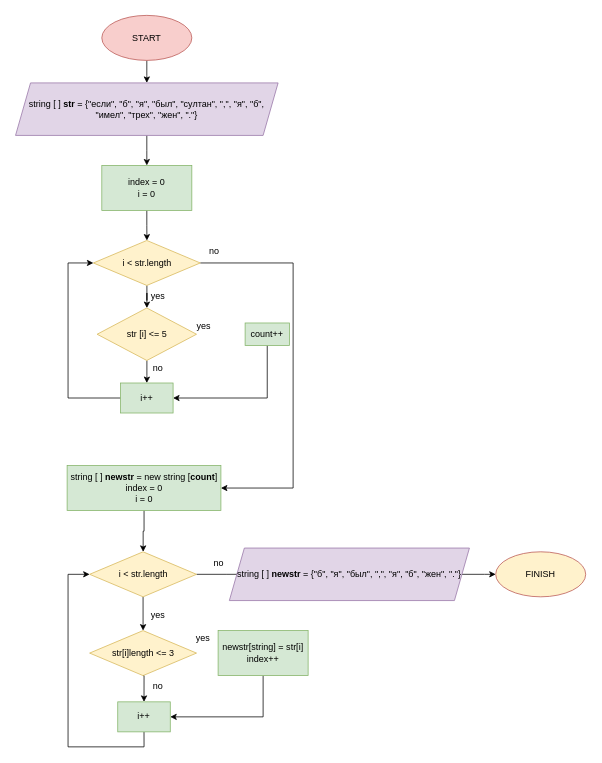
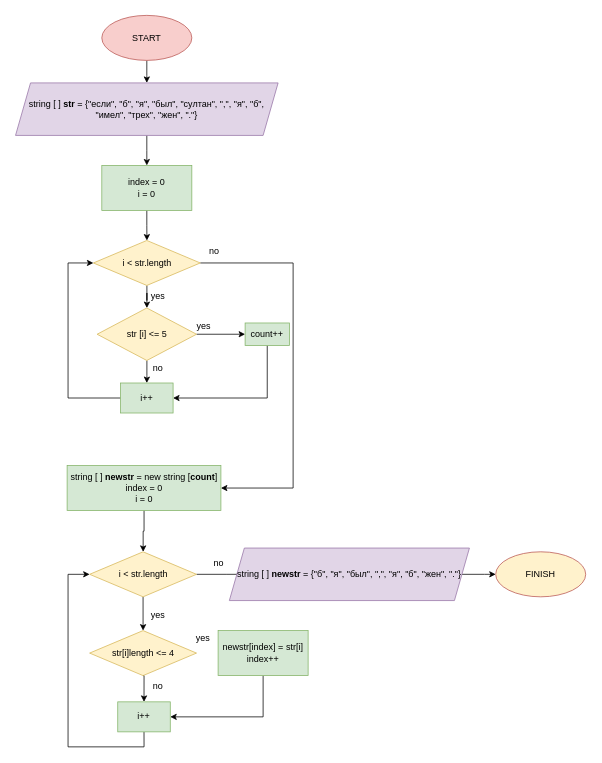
  <mxCell id="0" />
  <mxCell id="1" parent="0" />
  <mxCell id="2" value="" style="edgeStyle=orthogonalEdgeStyle;rounded=0;orthogonalLoop=1;jettySize=auto;html=1;" parent="1" source="3" edge="1"><mxGeometry relative="1" as="geometry"><mxPoint x="195" y="110" as="targetPoint" /></mxGeometry></mxCell>
  <mxCell id="3" value="START" style="ellipse;whiteSpace=wrap;html=1;fillColor=#f8cecc;strokeColor=#b85450;" parent="1" vertex="1"><mxGeometry x="135" y="20" width="120" height="60" as="geometry" /></mxCell>
  <mxCell id="4" value="" style="edgeStyle=orthogonalEdgeStyle;rounded=0;orthogonalLoop=1;jettySize=auto;html=1;" parent="1" source="5" edge="1"><mxGeometry relative="1" as="geometry"><mxPoint x="195" y="220" as="targetPoint" /></mxGeometry></mxCell>
  <mxCell id="5" value="string [ ] &lt;b&gt;str&lt;/b&gt; = {&quot;если&quot;, &quot;б&quot;, &quot;я&quot;, &quot;был&quot;, &quot;султан&quot;, &quot;,&quot;, &quot;я&quot;, &quot;б&quot;, &quot;имел&quot;, &quot;трех&quot;, &quot;жен&quot;, &quot;.&quot;}" style="shape=parallelogram;perimeter=parallelogramPerimeter;whiteSpace=wrap;html=1;fixedSize=1;fillColor=#e1d5e7;strokeColor=#9673a6;" parent="1" vertex="1"><mxGeometry x="20" y="110" width="350" height="70" as="geometry" /></mxCell>
  <mxCell id="6" value="" style="edgeStyle=orthogonalEdgeStyle;rounded=0;orthogonalLoop=1;jettySize=auto;html=1;" parent="1" source="7" target="10" edge="1"><mxGeometry relative="1" as="geometry" /></mxCell>
  <mxCell id="7" value="index = 0&lt;br&gt;i = 0" style="rounded=0;whiteSpace=wrap;html=1;fillColor=#d5e8d4;strokeColor=#82b366;" parent="1" vertex="1"><mxGeometry x="135" y="220" width="120" height="60" as="geometry" /></mxCell>
  <mxCell id="8" value="" style="edgeStyle=orthogonalEdgeStyle;rounded=0;orthogonalLoop=1;jettySize=auto;html=1;" parent="1" source="10" target="13" edge="1"><mxGeometry relative="1" as="geometry" /></mxCell>
  <mxCell id="9" value="" style="edgeStyle=orthogonalEdgeStyle;rounded=0;orthogonalLoop=1;jettySize=auto;html=1;entryX=1;entryY=0.5;entryDx=0;entryDy=0;" parent="1" source="10" target="23" edge="1"><mxGeometry relative="1" as="geometry"><mxPoint x="520" y="660" as="targetPoint" /><Array as="points"><mxPoint x="390" y="350" /><mxPoint x="390" y="650" /></Array></mxGeometry></mxCell>
  <mxCell id="10" value="i &amp;lt; str.length" style="rhombus;whiteSpace=wrap;html=1;rounded=0;fillColor=#fff2cc;strokeColor=#d6b656;" parent="1" vertex="1"><mxGeometry x="123.75" y="320" width="142.5" height="60" as="geometry" /></mxCell>
+ <mxCell id="11" value="" style="edgeStyle=orthogonalEdgeStyle;rounded=0;orthogonalLoop=1;jettySize=auto;html=1;" parent="1" source="13" target="15" edge="1"><mxGeometry relative="1" as="geometry" /></mxCell>
  <mxCell id="12" value="" style="edgeStyle=orthogonalEdgeStyle;rounded=0;orthogonalLoop=1;jettySize=auto;html=1;" parent="1" source="13" target="18" edge="1"><mxGeometry relative="1" as="geometry" /></mxCell>
  <mxCell id="13" value="str [i] &amp;lt;= 5" style="rhombus;whiteSpace=wrap;html=1;rounded=0;fillColor=#fff2cc;strokeColor=#d6b656;" parent="1" vertex="1"><mxGeometry x="128.75" y="410" width="132.5" height="70" as="geometry" /></mxCell>
  <mxCell id="14" style="edgeStyle=orthogonalEdgeStyle;rounded=0;orthogonalLoop=1;jettySize=auto;html=1;exitX=0.5;exitY=1;exitDx=0;exitDy=0;entryX=1;entryY=0.5;entryDx=0;entryDy=0;" parent="1" source="15" target="18" edge="1"><mxGeometry relative="1" as="geometry" /></mxCell>
  <mxCell id="15" value="count++" style="whiteSpace=wrap;html=1;rounded=0;fillColor=#d5e8d4;strokeColor=#82b366;" parent="1" vertex="1"><mxGeometry x="326" y="430" width="59" height="30" as="geometry" /></mxCell>
  <mxCell id="16" value="yes" style="text;html=1;strokeColor=none;fillColor=none;align=center;verticalAlign=middle;whiteSpace=wrap;rounded=0;" parent="1" vertex="1"><mxGeometry x="241" y="420" width="60" height="30" as="geometry" /></mxCell>
  <mxCell id="17" style="edgeStyle=orthogonalEdgeStyle;rounded=0;orthogonalLoop=1;jettySize=auto;html=1;exitX=0;exitY=0.5;exitDx=0;exitDy=0;entryX=0;entryY=0.5;entryDx=0;entryDy=0;" parent="1" source="18" target="10" edge="1"><mxGeometry relative="1" as="geometry"><mxPoint x="50" y="370" as="targetPoint" /><Array as="points"><mxPoint x="90" y="530" /><mxPoint x="90" y="350" /></Array></mxGeometry></mxCell>
  <mxCell id="18" value="i++" style="whiteSpace=wrap;html=1;rounded=0;fillColor=#d5e8d4;strokeColor=#82b366;" parent="1" vertex="1"><mxGeometry x="160" y="510" width="70" height="40" as="geometry" /></mxCell>
  <mxCell id="19" value="no" style="text;html=1;strokeColor=none;fillColor=none;align=center;verticalAlign=middle;whiteSpace=wrap;rounded=0;" parent="1" vertex="1"><mxGeometry x="180" y="475" width="60" height="30" as="geometry" /></mxCell>
  <mxCell id="20" value="yes" style="text;html=1;strokeColor=none;fillColor=none;align=center;verticalAlign=middle;whiteSpace=wrap;rounded=0;" parent="1" vertex="1"><mxGeometry x="180" y="380" width="60" height="30" as="geometry" /></mxCell>
  <mxCell id="21" value="no" style="text;html=1;strokeColor=none;fillColor=none;align=center;verticalAlign=middle;whiteSpace=wrap;rounded=0;" parent="1" vertex="1"><mxGeometry x="255" y="320" width="60" height="30" as="geometry" /></mxCell>
  <mxCell id="22" value="" style="edgeStyle=orthogonalEdgeStyle;rounded=0;orthogonalLoop=1;jettySize=auto;html=1;" edge="1" parent="1" source="23" target="26"><mxGeometry relative="1" as="geometry" /></mxCell>
  <mxCell id="23" value="string [ ] &lt;b&gt;newstr &lt;/b&gt;= new string [&lt;b&gt;count&lt;/b&gt;]&lt;br&gt;index = 0&lt;br&gt;i = 0" style="rounded=0;whiteSpace=wrap;html=1;fillColor=#d5e8d4;strokeColor=#82b366;" parent="1" vertex="1"><mxGeometry x="88.75" y="620" width="205" height="60" as="geometry" /></mxCell>
  <mxCell id="24" style="edgeStyle=orthogonalEdgeStyle;rounded=0;orthogonalLoop=1;jettySize=auto;html=1;exitX=0.5;exitY=1;exitDx=0;exitDy=0;entryX=0.5;entryY=0;entryDx=0;entryDy=0;" parent="1" source="26" target="28" edge="1"><mxGeometry relative="1" as="geometry" /></mxCell>
  <mxCell id="25" value="" style="edgeStyle=orthogonalEdgeStyle;rounded=0;orthogonalLoop=1;jettySize=auto;html=1;" parent="1" source="26" edge="1"><mxGeometry relative="1" as="geometry"><mxPoint x="340" y="765" as="targetPoint" /></mxGeometry></mxCell>
  <mxCell id="26" value="i &amp;lt; str.length" style="rhombus;whiteSpace=wrap;html=1;rounded=0;fillColor=#fff2cc;strokeColor=#d6b656;" parent="1" vertex="1"><mxGeometry x="118.75" y="735" width="142.5" height="60" as="geometry" /></mxCell>
  <mxCell id="27" style="edgeStyle=orthogonalEdgeStyle;rounded=0;orthogonalLoop=1;jettySize=auto;html=1;exitX=0.5;exitY=1;exitDx=0;exitDy=0;entryX=0.5;entryY=0;entryDx=0;entryDy=0;" parent="1" source="28" target="33" edge="1"><mxGeometry relative="1" as="geometry" /></mxCell>
- <mxCell id="28" value="str[i]length &amp;lt;= 3" style="rhombus;whiteSpace=wrap;html=1;rounded=0;fillColor=#fff2cc;strokeColor=#d6b656;" parent="1" vertex="1"><mxGeometry x="118.75" y="840" width="142.5" height="60" as="geometry" /></mxCell>
+ <mxCell id="28" value="str[i]length &amp;lt;= 4" style="rhombus;whiteSpace=wrap;html=1;rounded=0;fillColor=#fff2cc;strokeColor=#d6b656;" parent="1" vertex="1"><mxGeometry x="118.75" y="840" width="142.5" height="60" as="geometry" /></mxCell>
  <mxCell id="29" value="yes" style="text;html=1;strokeColor=none;fillColor=none;align=center;verticalAlign=middle;whiteSpace=wrap;rounded=0;" parent="1" vertex="1"><mxGeometry x="180" y="805" width="60" height="30" as="geometry" /></mxCell>
  <mxCell id="30" style="edgeStyle=orthogonalEdgeStyle;rounded=0;orthogonalLoop=1;jettySize=auto;html=1;exitX=0.5;exitY=1;exitDx=0;exitDy=0;entryX=1;entryY=0.5;entryDx=0;entryDy=0;" parent="1" source="31" target="33" edge="1"><mxGeometry relative="1" as="geometry"><Array as="points"><mxPoint x="350" y="955" /></Array></mxGeometry></mxCell>
- <mxCell id="31" value="newstr[string] = str[i]&lt;br&gt;index++" style="whiteSpace=wrap;html=1;fillColor=#d5e8d4;strokeColor=#82b366;rounded=0;" parent="1" vertex="1"><mxGeometry x="290" y="840" width="120" height="60" as="geometry" /></mxCell>
+ <mxCell id="31" value="newstr[index] = str[i]&lt;br&gt;index++" style="whiteSpace=wrap;html=1;fillColor=#d5e8d4;strokeColor=#82b366;rounded=0;" parent="1" vertex="1"><mxGeometry x="290" y="840" width="120" height="60" as="geometry" /></mxCell>
  <mxCell id="32" style="edgeStyle=orthogonalEdgeStyle;rounded=0;orthogonalLoop=1;jettySize=auto;html=1;exitX=0.5;exitY=1;exitDx=0;exitDy=0;entryX=0;entryY=0.5;entryDx=0;entryDy=0;" parent="1" source="33" target="26" edge="1"><mxGeometry relative="1" as="geometry"><Array as="points"><mxPoint x="191" y="995" /><mxPoint x="90" y="995" /><mxPoint x="90" y="765" /></Array></mxGeometry></mxCell>
  <mxCell id="33" value="i++" style="whiteSpace=wrap;html=1;rounded=0;fillColor=#d5e8d4;strokeColor=#82b366;" parent="1" vertex="1"><mxGeometry x="156.25" y="935" width="70" height="40" as="geometry" /></mxCell>
  <mxCell id="34" value="yes" style="text;html=1;strokeColor=none;fillColor=none;align=center;verticalAlign=middle;whiteSpace=wrap;rounded=0;" parent="1" vertex="1"><mxGeometry x="240" y="835" width="60" height="30" as="geometry" /></mxCell>
  <mxCell id="35" value="no" style="text;html=1;strokeColor=none;fillColor=none;align=center;verticalAlign=middle;whiteSpace=wrap;rounded=0;" parent="1" vertex="1"><mxGeometry x="180" y="900" width="60" height="30" as="geometry" /></mxCell>
  <mxCell id="36" value="" style="edgeStyle=orthogonalEdgeStyle;rounded=0;orthogonalLoop=1;jettySize=auto;html=1;" parent="1" source="37" edge="1"><mxGeometry relative="1" as="geometry"><mxPoint x="660" y="765" as="targetPoint" /></mxGeometry></mxCell>
  <mxCell id="37" value="string [ ] &lt;b&gt;newstr&lt;/b&gt; = {&quot;б&quot;, &quot;я&quot;, &quot;был&quot;, &quot;,&quot;, &quot;я&quot;, &quot;б&quot;, &quot;жен&quot;, &quot;.&quot;}" style="shape=parallelogram;perimeter=parallelogramPerimeter;whiteSpace=wrap;html=1;fixedSize=1;fillColor=#e1d5e7;strokeColor=#9673a6;" parent="1" vertex="1"><mxGeometry x="305" y="730" width="320" height="70" as="geometry" /></mxCell>
  <mxCell id="38" value="FINISH" style="ellipse;whiteSpace=wrap;html=1;fillColor=#fff2cc;strokeColor=#b85450;" parent="1" vertex="1"><mxGeometry x="660" y="735" width="120" height="60" as="geometry" /></mxCell>
  <mxCell id="39" value="no" style="text;html=1;strokeColor=none;fillColor=none;align=center;verticalAlign=middle;whiteSpace=wrap;rounded=0;" parent="1" vertex="1"><mxGeometry x="261.25" y="735" width="60" height="30" as="geometry" /></mxCell>
